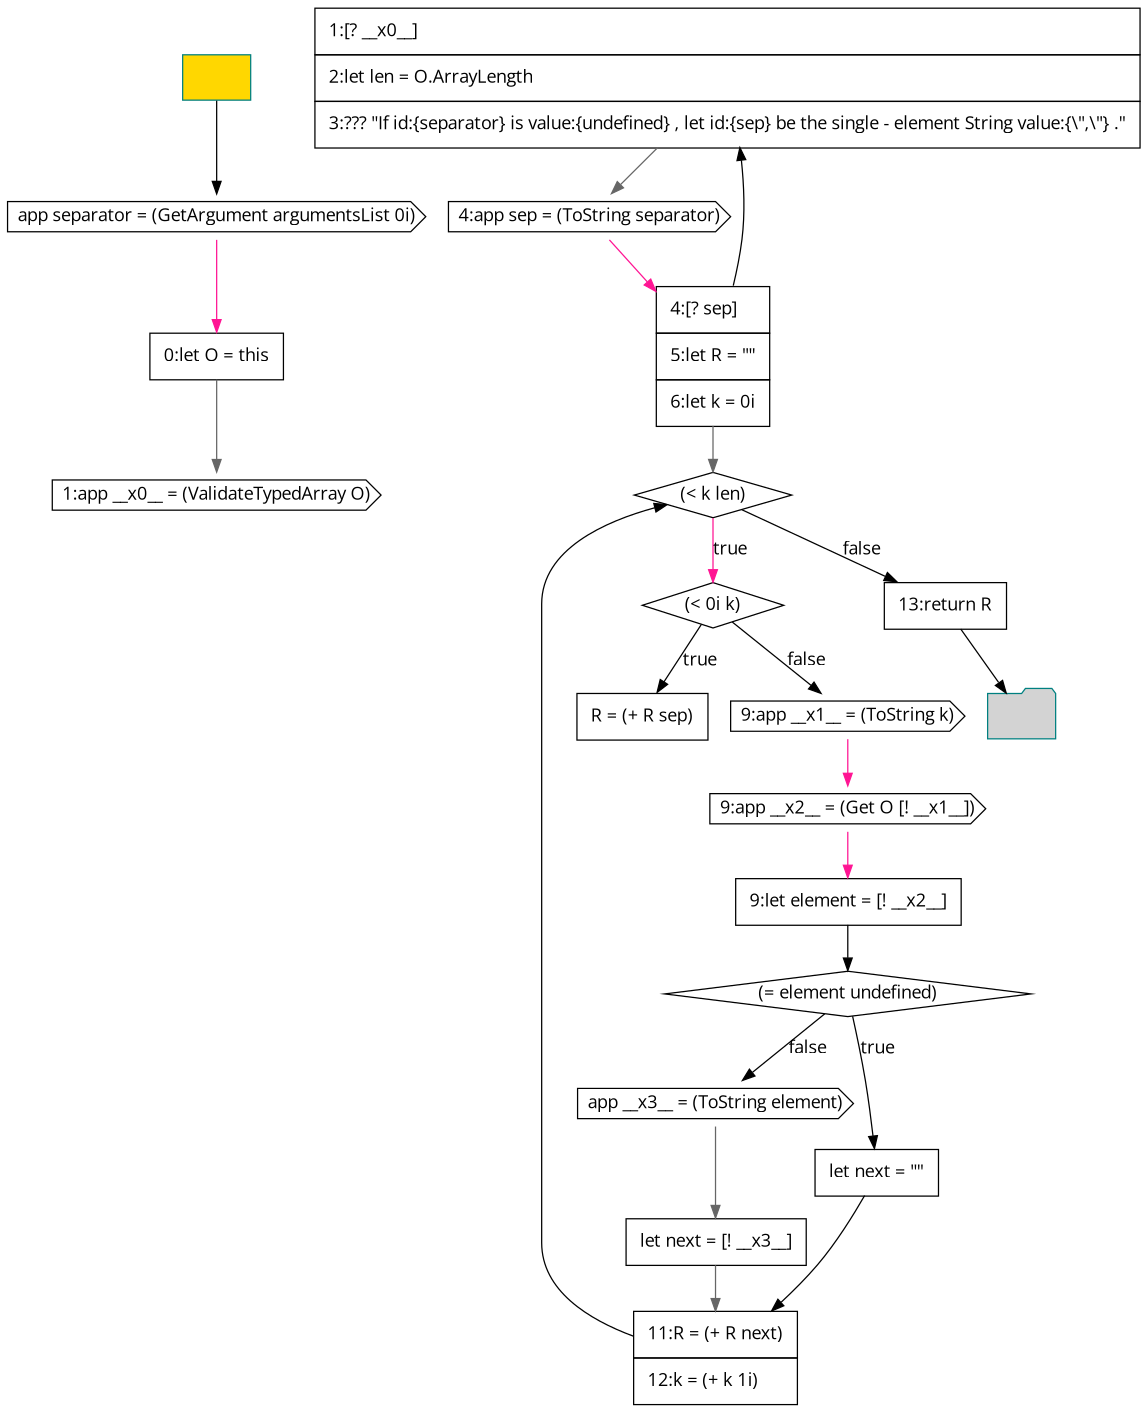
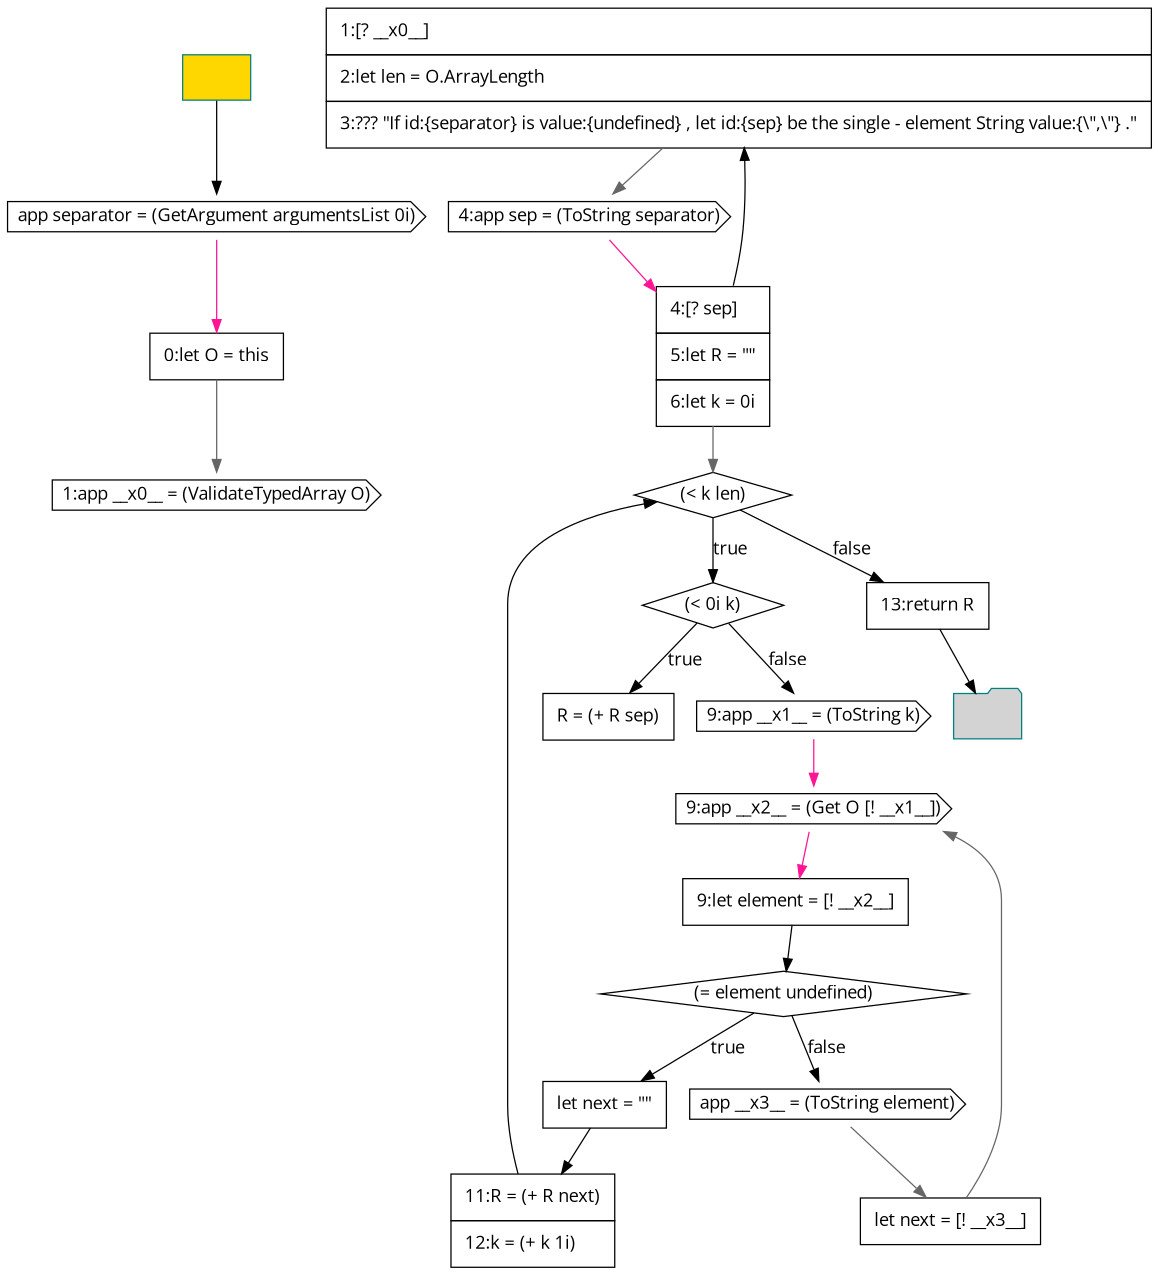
  digraph {
    fontname="Open Sans"
    node [color=black fillcolor=white fontname="Open Sans" shape=none style=filled]
    edge [color=black fontname="Open Sans"]
    n1 [color=teal fillcolor=gold label=" " shape=box]
    n2 [label=<<font color="black">app separator = (GetArgument argumentsList 0i)</font>> shape=cds]
    n3 [label=<<font color="black">     <table border="0" cellborder="1" cellspacing="0" cellpadding="10">       <tr><td align="left">0:let O = this</td></tr>     </table>   </font>> margin=0]
    n4 [label=<<font color="black">     <table border="0" cellborder="1" cellspacing="0" cellpadding="10">       <tr><td align="left">1:[? __x0__]</td></tr>       <tr><td align="left">2:let len = O.ArrayLength</td></tr>       <tr><td align="left">3:??? &quot;If id:{separator} is value:{undefined} , let id:{sep} be the single - element String value:{\&quot;,\&quot;} .&quot;</td></tr>     </table>   </font>> margin=0]
    n5 [label=<<font color="black">4:app sep = (ToString separator)</font>> shape=cds]
    n6 [label=<<font color="black">     <table border="0" cellborder="1" cellspacing="0" cellpadding="10">       <tr><td align="left">4:[? sep]</td></tr>       <tr><td align="left">5:let R = &quot;&quot;</td></tr>       <tr><td align="left">6:let k = 0i</td></tr>     </table>   </font>> margin=0]
    n7 [label=<<font color="black">     <table border="0" cellborder="1" cellspacing="0" cellpadding="10">       <tr><td align="left">R = (+ R sep)</td></tr>     </table>   </font>> margin=0]
    n8 [label=<<font color="black">9:app __x1__ = (ToString k)</font>> shape=cds]
    n9 [label=<<font color="black">9:app __x2__ = (Get O [! __x1__])</font>> shape=cds]
    n10 [label=<<font color="black">(= element undefined)</font>> shape=diamond]
    n11 [label=<<font color="black">app __x3__ = (ToString element)</font>> shape=cds]
    n12 [label=<<font color="black">     <table border="0" cellborder="1" cellspacing="0" cellpadding="10">       <tr><td align="left">let next = &quot;&quot;</td></tr>     </table>   </font>> margin=0]
    n13 [label=<<font color="black">     <table border="0" cellborder="1" cellspacing="0" cellpadding="10">       <tr><td align="left">let next = [! __x3__]</td></tr>     </table>   </font>> margin=0]
    n14 [label=<<font color="black">     <table border="0" cellborder="1" cellspacing="0" cellpadding="10">       <tr><td align="left">11:R = (+ R next)</td></tr>       <tr><td align="left">12:k = (+ k 1i)</td></tr>     </table>   </font>> margin=0]
    n15 [color=teal fillcolor=lightgrey label=" " shape=folder]
    n16 [label=<<font color="black">(&lt; k len)</font>> shape=diamond]
    n17 [label=<<font color="black">(&lt; 0i k)</font>> shape=diamond]
    n18 [label=<<font color="black">     <table border="0" cellborder="1" cellspacing="0" cellpadding="10">       <tr><td align="left">9:let element = [! __x2__]</td></tr>     </table>   </font>> margin=0]
    n19 [label=<<font color="black">1:app __x0__ = (ValidateTypedArray O)</font>> shape=cds]
    n20 [label=<<font color="black">     <table border="0" cellborder="1" cellspacing="0" cellpadding="10">       <tr><td align="left">13:return R</td></tr>     </table>   </font>> margin=0]
    n1 -> n2
    n2 -> n3 [color=deeppink]
    n3 -> n19 [color=gray40]
    n4 -> n5 [color=gray40]
    n5 -> n6 [color=deeppink]
    n6 -> n4
    n6 -> n16 [color=gray40]
    n8 -> n9 [color=deeppink]
    n9 -> n18 [color=deeppink]
    n10 -> n11 [label=<<font color="black">false</font>>]
    n10 -> n12 [label=<<font color="black">true</font>>]
    n11 -> n13 [color=gray40]
    n12 -> n14
-   n13 -> n14 [color=gray40]
+   n13 -> n9 [color=gray40]
    n14 -> n16
-   n16 -> n17 [color=deeppink label=<<font color="black">true</font>>]
+   n16 -> n17 [label=<<font color="black">true</font>>]
    n16 -> n20 [label=<<font color="black">false</font>>]
    n17 -> n7 [label=<<font color="black">true</font>>]
    n17 -> n8 [label=<<font color="black">false</font>>]
    n18 -> n10
    n20 -> n15
  }
